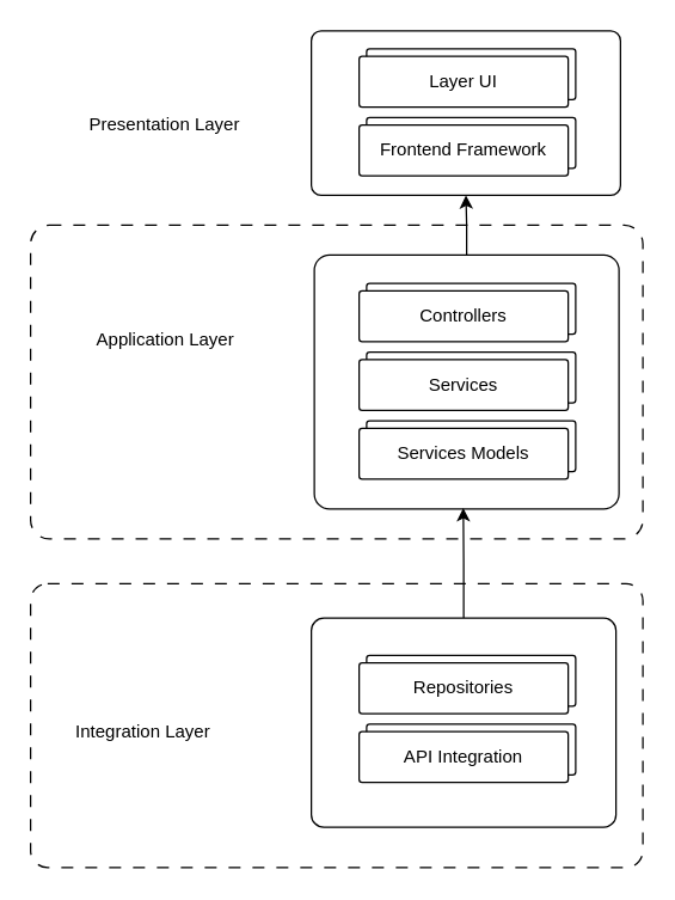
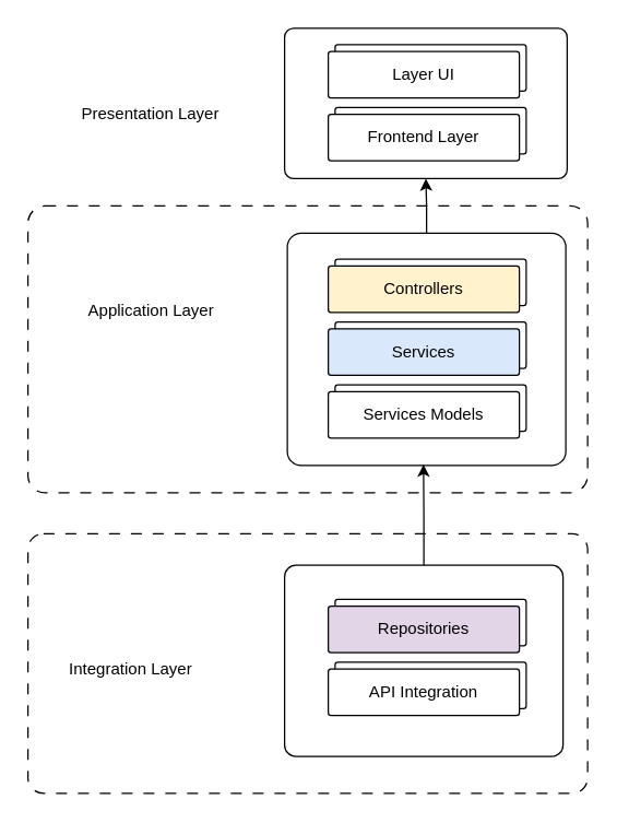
  <mxCell id="0" />
  <mxCell id="1" parent="0" />
  <mxCell id="2" value="" style="rounded=1;whiteSpace=wrap;html=1;dashed=1;dashPattern=8 8;arcSize=6;" vertex="1" parent="1"><mxGeometry x="20" y="150" width="410" height="210" as="geometry" /></mxCell>
  <mxCell id="3" value="" style="edgeStyle=orthogonalEdgeStyle;rounded=0;orthogonalLoop=1;jettySize=auto;html=1;" edge="1" parent="1" source="4" target="15"><mxGeometry relative="1" as="geometry" /></mxCell>
  <mxCell id="4" value="" style="rounded=1;whiteSpace=wrap;html=1;arcSize=6;" vertex="1" parent="1"><mxGeometry x="210" y="170" width="204" height="170" as="geometry" /></mxCell>
  <mxCell id="5" value="" style="group" vertex="1" connectable="0" parent="1"><mxGeometry x="240" y="189" width="145" height="39" as="geometry" /></mxCell>
  <mxCell id="6" value="" style="rounded=1;whiteSpace=wrap;html=1;arcSize=6;" vertex="1" parent="5"><mxGeometry x="5" width="140" height="34" as="geometry" /></mxCell>
- <mxCell id="7" value="Controllers" style="rounded=1;whiteSpace=wrap;html=1;arcSize=6;" vertex="1" parent="5"><mxGeometry y="5" width="140" height="34" as="geometry" /></mxCell>
+ <mxCell id="7" value="Controllers" style="rounded=1;whiteSpace=wrap;html=1;arcSize=6;fillColor=#fff2cc;" vertex="1" parent="5"><mxGeometry y="5" width="140" height="34" as="geometry" /></mxCell>
  <mxCell id="8" value="" style="group" vertex="1" connectable="0" parent="1"><mxGeometry x="240" y="235" width="145" height="39" as="geometry" /></mxCell>
  <mxCell id="9" value="" style="rounded=1;whiteSpace=wrap;html=1;arcSize=6;" vertex="1" parent="8"><mxGeometry x="5" width="140" height="34" as="geometry" /></mxCell>
- <mxCell id="10" value="Services" style="rounded=1;whiteSpace=wrap;html=1;arcSize=6;" vertex="1" parent="8"><mxGeometry y="5" width="140" height="34" as="geometry" /></mxCell>
+ <mxCell id="10" value="Services" style="rounded=1;whiteSpace=wrap;html=1;arcSize=6;fillColor=#dae8fc;" vertex="1" parent="8"><mxGeometry y="5" width="140" height="34" as="geometry" /></mxCell>
  <mxCell id="11" value="" style="group" vertex="1" connectable="0" parent="1"><mxGeometry x="240" y="281" width="145" height="39" as="geometry" /></mxCell>
  <mxCell id="12" value="" style="rounded=1;whiteSpace=wrap;html=1;arcSize=6;" vertex="1" parent="11"><mxGeometry x="5" width="140" height="34" as="geometry" /></mxCell>
  <mxCell id="13" value="Services Models" style="rounded=1;whiteSpace=wrap;html=1;arcSize=6;" vertex="1" parent="11"><mxGeometry y="5" width="140" height="34" as="geometry" /></mxCell>
  <mxCell id="14" value="Application Layer" style="text;html=1;align=center;verticalAlign=middle;whiteSpace=wrap;rounded=0;" vertex="1" parent="1"><mxGeometry x="60" y="212" width="101" height="30" as="geometry" /></mxCell>
  <mxCell id="15" value="" style="whiteSpace=wrap;html=1;rounded=1;arcSize=6;" vertex="1" parent="1"><mxGeometry x="208" y="20" width="207" height="110" as="geometry" /></mxCell>
  <mxCell id="16" value="" style="group" vertex="1" connectable="0" parent="1"><mxGeometry x="240" y="32" width="145" height="39" as="geometry" /></mxCell>
  <mxCell id="17" value="" style="rounded=1;whiteSpace=wrap;html=1;arcSize=6;" vertex="1" parent="16"><mxGeometry x="5" width="140" height="34" as="geometry" /></mxCell>
  <mxCell id="18" value="Layer UI" style="rounded=1;whiteSpace=wrap;html=1;arcSize=6;" vertex="1" parent="16"><mxGeometry y="5" width="140" height="34" as="geometry" /></mxCell>
  <mxCell id="19" value="" style="group" vertex="1" connectable="0" parent="1"><mxGeometry x="240" y="78" width="145" height="39" as="geometry" /></mxCell>
  <mxCell id="20" value="" style="rounded=1;whiteSpace=wrap;html=1;arcSize=6;" vertex="1" parent="19"><mxGeometry x="5" width="140" height="34" as="geometry" /></mxCell>
- <mxCell id="21" value="Frontend Framework" style="rounded=1;whiteSpace=wrap;html=1;arcSize=6;" vertex="1" parent="19"><mxGeometry y="5" width="140" height="34" as="geometry" /></mxCell>
+ <mxCell id="21" value="Frontend Layer" style="rounded=1;whiteSpace=wrap;html=1;arcSize=6;" vertex="1" parent="19"><mxGeometry y="5" width="140" height="34" as="geometry" /></mxCell>
  <mxCell id="22" value="Presentation Layer" style="text;html=1;align=center;verticalAlign=middle;whiteSpace=wrap;rounded=0;" vertex="1" parent="1"><mxGeometry x="55" y="68" width="110" height="30" as="geometry" /></mxCell>
  <mxCell id="23" value="" style="rounded=1;whiteSpace=wrap;html=1;dashed=1;dashPattern=8 8;arcSize=6;" vertex="1" parent="1"><mxGeometry x="20" y="390" width="410" height="190" as="geometry" /></mxCell>
  <mxCell id="24" value="" style="edgeStyle=orthogonalEdgeStyle;rounded=0;orthogonalLoop=1;jettySize=auto;html=1;entryX=0.489;entryY=0.996;entryDx=0;entryDy=0;entryPerimeter=0;" edge="1" parent="1" source="25" target="4"><mxGeometry relative="1" as="geometry" /></mxCell>
  <mxCell id="25" value="" style="rounded=1;whiteSpace=wrap;html=1;arcSize=6;" vertex="1" parent="1"><mxGeometry x="208" y="413" width="204" height="140" as="geometry" /></mxCell>
  <mxCell id="26" value="" style="group" vertex="1" connectable="0" parent="1"><mxGeometry x="240" y="438" width="145" height="39" as="geometry" /></mxCell>
  <mxCell id="27" value="" style="rounded=1;whiteSpace=wrap;html=1;arcSize=6;" vertex="1" parent="26"><mxGeometry x="5" width="140" height="34" as="geometry" /></mxCell>
- <mxCell id="28" value="Repositories" style="rounded=1;whiteSpace=wrap;html=1;arcSize=6;" vertex="1" parent="26"><mxGeometry y="5" width="140" height="34" as="geometry" /></mxCell>
+ <mxCell id="28" value="Repositories" style="rounded=1;whiteSpace=wrap;html=1;arcSize=6;fillColor=#e1d5e7;" vertex="1" parent="26"><mxGeometry y="5" width="140" height="34" as="geometry" /></mxCell>
  <mxCell id="29" value="" style="group" vertex="1" connectable="0" parent="1"><mxGeometry x="240" y="484" width="145" height="39" as="geometry" /></mxCell>
  <mxCell id="30" value="" style="rounded=1;whiteSpace=wrap;html=1;arcSize=6;" vertex="1" parent="29"><mxGeometry x="5" width="140" height="34" as="geometry" /></mxCell>
  <mxCell id="31" value="API Integration" style="rounded=1;whiteSpace=wrap;html=1;arcSize=6;" vertex="1" parent="29"><mxGeometry y="5" width="140" height="34" as="geometry" /></mxCell>
  <mxCell id="32" value="Integration Layer" style="text;html=1;align=center;verticalAlign=middle;whiteSpace=wrap;rounded=0;" vertex="1" parent="1"><mxGeometry x="45" y="474" width="101" height="30" as="geometry" /></mxCell>
